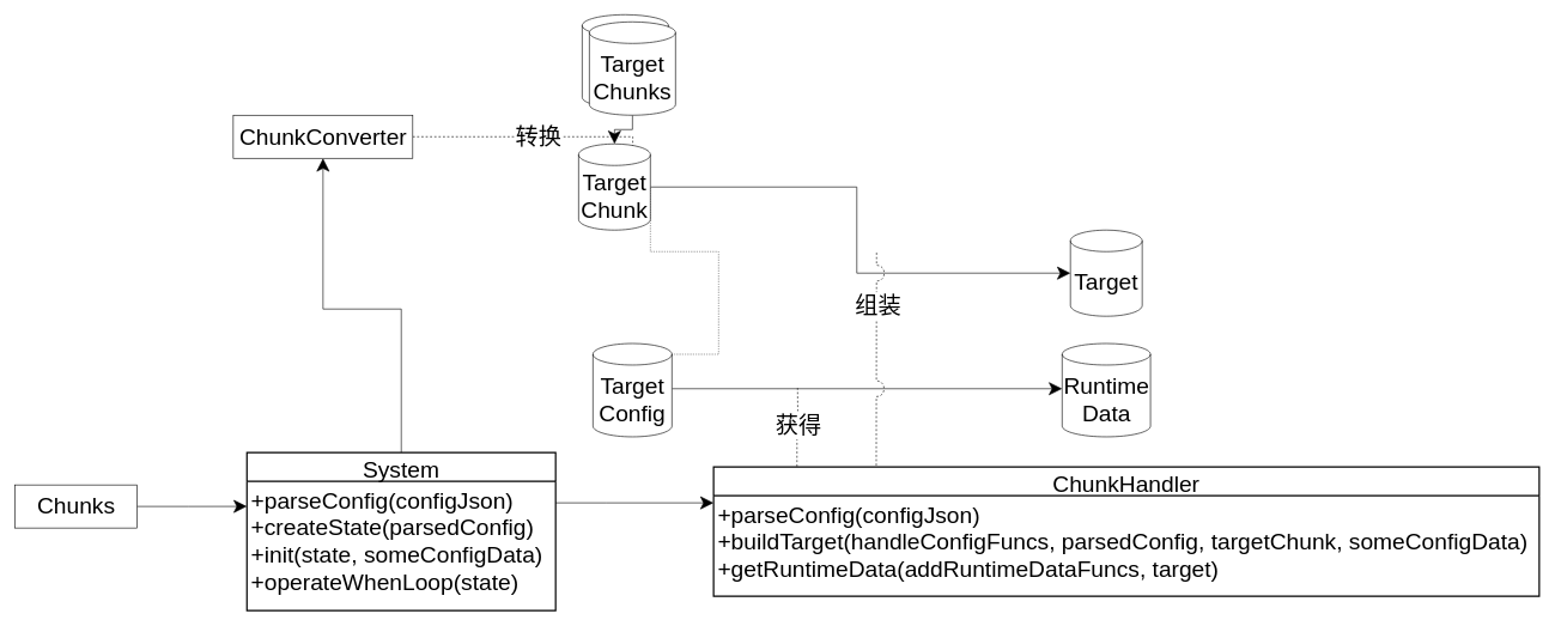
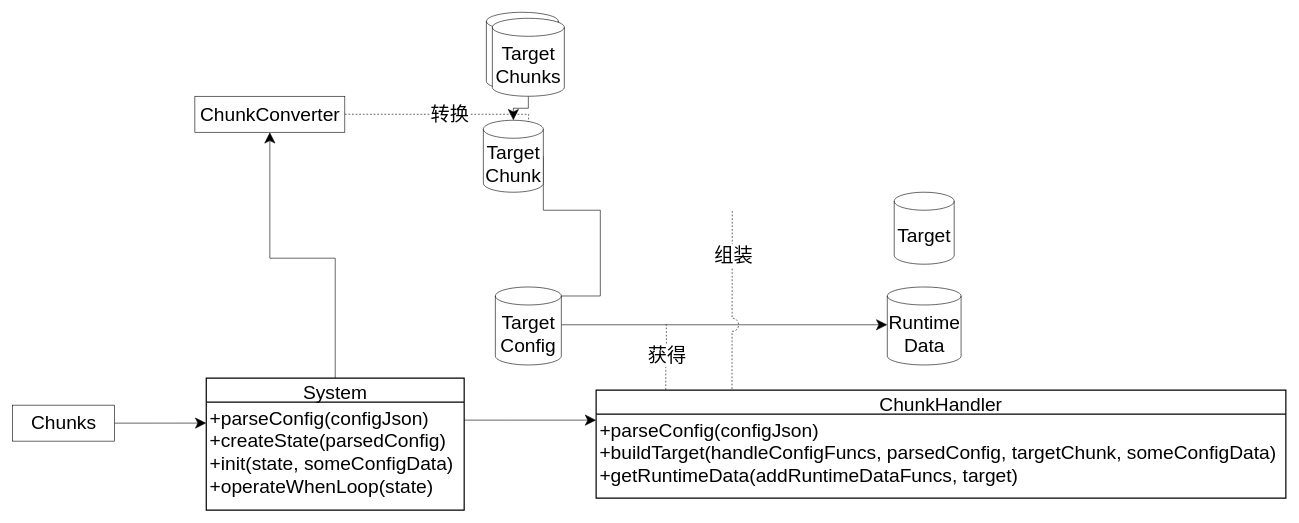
  <mxCell id="0" />
  <mxCell id="1" parent="0" />
  <mxCell id="2" value="" style="shape=cylinder3;whiteSpace=wrap;html=1;boundedLbl=1;backgroundOutline=1;size=15;" vertex="1" parent="1"><mxGeometry x="810" y="20" width="120" height="130" as="geometry" /></mxCell>
  <mxCell id="3" value="" style="edgeStyle=orthogonalEdgeStyle;rounded=0;orthogonalLoop=1;jettySize=auto;html=1;startSize=16;endSize=16;entryX=0;entryY=0.194;entryDx=0;entryDy=0;entryPerimeter=0;" edge="1" source="4" parent="1" target="10"><mxGeometry relative="1" as="geometry"><mxPoint x="273" y="705" as="targetPoint" /></mxGeometry></mxCell>
  <mxCell id="4" value="Chunks" style="html=1;fontSize=32;" vertex="1" parent="1"><mxGeometry x="20" y="675" width="170" height="60" as="geometry" /></mxCell>
  <mxCell id="5" style="edgeStyle=orthogonalEdgeStyle;rounded=0;orthogonalLoop=1;jettySize=auto;html=1;endArrow=classic;endFill=1;startSize=16;endSize=16;" edge="1" parent="1"><mxGeometry relative="1" as="geometry"><mxPoint x="935" y="541" as="sourcePoint" /><mxPoint x="1478.5" y="541" as="targetPoint" /></mxGeometry></mxCell>
- <mxCell id="6" style="edgeStyle=orthogonalEdgeStyle;rounded=0;orthogonalLoop=1;jettySize=auto;html=1;entryX=1;entryY=0.5;entryDx=0;entryDy=0;entryPerimeter=0;endArrow=none;endFill=0;startSize=16;endSize=16;exitX=1;exitY=0;exitDx=0;exitDy=15;exitPerimeter=0;dashed=1;dashPattern=1 2;" edge="1" parent="1" source="7" target="17"><mxGeometry relative="1" as="geometry"><Array as="points"><mxPoint x="1000" y="493" /><mxPoint x="1000" y="350" /></Array></mxGeometry></mxCell>
+ <mxCell id="6" style="edgeStyle=orthogonalEdgeStyle;rounded=0;orthogonalLoop=1;jettySize=auto;html=1;entryX=1;entryY=0.5;entryDx=0;entryDy=0;entryPerimeter=0;endArrow=none;endFill=0;startSize=16;endSize=16;exitX=1;exitY=0;exitDx=0;exitDy=15;exitPerimeter=0;dashed=0;dashPattern=1 2;" edge="1" parent="1" source="7" target="17"><mxGeometry relative="1" as="geometry"><Array as="points"><mxPoint x="1000" y="493" /><mxPoint x="1000" y="350" /></Array></mxGeometry></mxCell>
  <mxCell id="7" value="&lt;font&gt;&lt;span style=&quot;font-size: 32px&quot;&gt;Target Config&lt;/span&gt;&lt;/font&gt;" style="shape=cylinder3;whiteSpace=wrap;html=1;boundedLbl=1;backgroundOutline=1;size=15;" vertex="1" parent="1"><mxGeometry x="825" y="478" width="110" height="130" as="geometry" /></mxCell>
  <mxCell id="8" style="edgeStyle=orthogonalEdgeStyle;rounded=0;orthogonalLoop=1;jettySize=auto;html=1;entryX=0.5;entryY=1;entryDx=0;entryDy=0;endSize=16;startSize=16;" edge="1" parent="1" source="9" target="13"><mxGeometry relative="1" as="geometry" /></mxCell>
  <mxCell id="9" value="System" style="swimlane;childLayout=stackLayout;horizontal=1;startSize=40;horizontalStack=0;rounded=0;fontSize=32;fontStyle=0;strokeWidth=2;resizeParent=0;resizeLast=1;shadow=0;dashed=0;align=center;" vertex="1" parent="1"><mxGeometry x="343" y="630" width="430" height="220" as="geometry" /></mxCell>
  <mxCell id="10" value="+parseConfig(configJson)&#10;+createState(parsedConfig)&#10;+init(state, someConfigData)&#10;+operateWhenLoop(state)" style="align=left;strokeColor=none;fillColor=none;spacingLeft=4;fontSize=32;verticalAlign=top;resizable=0;rotatable=0;part=1;" vertex="1" parent="9"><mxGeometry y="40" width="430" height="180" as="geometry" /></mxCell>
  <mxCell id="11" style="edgeStyle=orthogonalEdgeStyle;rounded=0;orthogonalLoop=1;jettySize=auto;html=1;startSize=16;endSize=16;endArrow=none;endFill=0;dashed=1;" edge="1" parent="1" source="13"><mxGeometry relative="1" as="geometry"><mxPoint x="880" y="230" as="targetPoint" /></mxGeometry></mxCell>
  <mxCell id="12" value="&lt;font style=&quot;font-size: 32px&quot;&gt;转换&lt;/font&gt;" style="edgeLabel;html=1;align=center;verticalAlign=middle;resizable=0;points=[];" vertex="1" connectable="0" parent="11"><mxGeometry x="0.004" y="1" relative="1" as="geometry"><mxPoint as="offset" /></mxGeometry></mxCell>
  <mxCell id="13" value="ChunkConverter" style="html=1;fontSize=32;" vertex="1" parent="1"><mxGeometry x="324" y="160" width="250" height="60" as="geometry" /></mxCell>
  <mxCell id="14" style="edgeStyle=orthogonalEdgeStyle;rounded=0;orthogonalLoop=1;jettySize=auto;html=1;entryX=0.5;entryY=0;entryDx=0;entryDy=0;entryPerimeter=0;startSize=16;endSize=16;" edge="1" parent="1" source="15" target="17"><mxGeometry relative="1" as="geometry" /></mxCell>
  <mxCell id="15" value="&lt;font style=&quot;font-size: 32px&quot;&gt;Target Chunks&lt;/font&gt;" style="shape=cylinder3;whiteSpace=wrap;html=1;boundedLbl=1;backgroundOutline=1;size=15;" vertex="1" parent="1"><mxGeometry x="820" y="30" width="120" height="130" as="geometry" /></mxCell>
- <mxCell id="16" style="edgeStyle=orthogonalEdgeStyle;rounded=0;orthogonalLoop=1;jettySize=auto;html=1;entryX=0;entryY=0.5;entryDx=0;entryDy=0;entryPerimeter=0;endArrow=classic;endFill=1;startSize=16;endSize=16;" edge="1" parent="1" source="17" target="25"><mxGeometry relative="1" as="geometry" /></mxCell>
  <mxCell id="17" value="&lt;font style=&quot;font-size: 32px&quot;&gt;Target&lt;br&gt;Chunk&lt;br&gt;&lt;/font&gt;" style="shape=cylinder3;whiteSpace=wrap;html=1;boundedLbl=1;backgroundOutline=1;size=15;" vertex="1" parent="1"><mxGeometry x="805" y="200" width="100" height="120" as="geometry" /></mxCell>
  <mxCell id="18" style="edgeStyle=orthogonalEdgeStyle;rounded=0;orthogonalLoop=1;jettySize=auto;html=1;endArrow=none;endFill=0;startSize=16;endSize=16;exitX=0.101;exitY=-0.004;exitDx=0;exitDy=0;exitPerimeter=0;dashed=1;" edge="1" parent="1" source="22"><mxGeometry relative="1" as="geometry"><mxPoint x="1110" y="540" as="targetPoint" /></mxGeometry></mxCell>
  <mxCell id="19" value="&lt;font style=&quot;font-size: 32px&quot;&gt;获得&lt;/font&gt;" style="edgeLabel;html=1;align=center;verticalAlign=middle;resizable=0;points=[];" vertex="1" connectable="0" parent="18"><mxGeometry x="0.073" relative="1" as="geometry"><mxPoint as="offset" /></mxGeometry></mxCell>
  <mxCell id="20" style="edgeStyle=orthogonalEdgeStyle;rounded=0;orthogonalLoop=1;jettySize=auto;html=1;dashed=1;endArrow=none;endFill=0;startSize=16;endSize=16;exitX=0.197;exitY=-0.011;exitDx=0;exitDy=0;exitPerimeter=0;jumpStyle=arc;jumpSize=22;" edge="1" parent="1" source="22"><mxGeometry relative="1" as="geometry"><mxPoint x="1220" y="350" as="targetPoint" /></mxGeometry></mxCell>
  <mxCell id="21" value="&lt;font style=&quot;font-size: 32px&quot;&gt;组装&lt;/font&gt;" style="edgeLabel;html=1;align=center;verticalAlign=middle;resizable=0;points=[];" vertex="1" connectable="0" parent="20"><mxGeometry x="0.484" y="-1" relative="1" as="geometry"><mxPoint y="-1" as="offset" /></mxGeometry></mxCell>
  <mxCell id="22" value="ChunkHandler" style="swimlane;childLayout=stackLayout;horizontal=1;startSize=40;horizontalStack=0;rounded=0;fontSize=32;fontStyle=0;strokeWidth=2;resizeParent=0;resizeLast=1;shadow=0;dashed=0;align=center;" vertex="1" parent="1"><mxGeometry x="993" y="650" width="1150" height="180" as="geometry" /></mxCell>
  <mxCell id="23" value="+parseConfig(configJson)&#10;+buildTarget(handleConfigFuncs, parsedConfig, targetChunk, someConfigData)&#10;+getRuntimeData(addRuntimeDataFuncs, target)" style="align=left;strokeColor=none;fillColor=none;spacingLeft=4;fontSize=32;verticalAlign=top;resizable=0;rotatable=0;part=1;" vertex="1" parent="22"><mxGeometry y="40" width="1150" height="140" as="geometry" /></mxCell>
  <mxCell id="24" style="edgeStyle=orthogonalEdgeStyle;rounded=0;orthogonalLoop=1;jettySize=auto;html=1;startSize=16;endSize=16;" edge="1" parent="1" source="10" target="23"><mxGeometry relative="1" as="geometry"><Array as="points"><mxPoint x="843" y="700" /><mxPoint x="843" y="700" /></Array></mxGeometry></mxCell>
  <mxCell id="25" value="&lt;font style=&quot;font-size: 32px&quot;&gt;Target&lt;br&gt;&lt;/font&gt;" style="shape=cylinder3;whiteSpace=wrap;html=1;boundedLbl=1;backgroundOutline=1;size=15;" vertex="1" parent="1"><mxGeometry x="1490" y="320" width="100" height="120" as="geometry" /></mxCell>
  <mxCell id="26" value="&lt;font&gt;&lt;span style=&quot;font-size: 32px&quot;&gt;Runtime&lt;br&gt;Data&lt;br&gt;&lt;/span&gt;&lt;/font&gt;" style="shape=cylinder3;whiteSpace=wrap;html=1;boundedLbl=1;backgroundOutline=1;size=15;" vertex="1" parent="1"><mxGeometry x="1478.5" y="478" width="123" height="130" as="geometry" /></mxCell>
